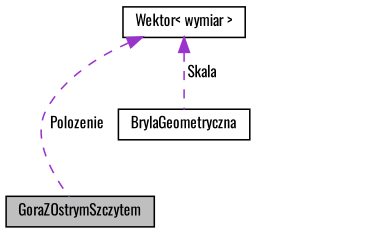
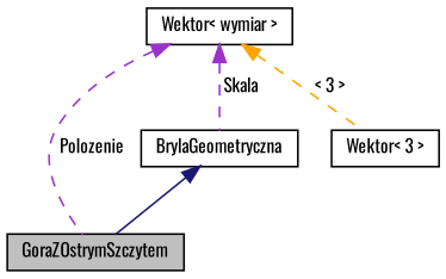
  digraph {
    fontname=Oswald
    node [color=black fillcolor=white fontname=Oswald fontsize=10 shape=record style=filled]
    edge [color=darkorchid3 dir=back fontname=Oswald fontsize=10 labelfontname=FreeSans labelfontsize=10 style=dashed]
    n1 [fillcolor=grey75 fontcolor=black height=0.2 label=GoraZOstrymSzczytem width=0.4]
    n2 [height=0.2 label=BrylaGeometryczna width=0.4]
+   n3 [height=0.2 label="Wektor\< 3 \>" width=0.4]
    n4 [height=0.2 label="Wektor\< wymiar \>" width=0.4]
+   n2 -> n1 [color=midnightblue style=solid]
    n4 -> n1 [label=" Polozenie"]
    n4 -> n2 [label=" Skala"]
+   n4 -> n3 [color=orange label=" \< 3 \>"]
  }
